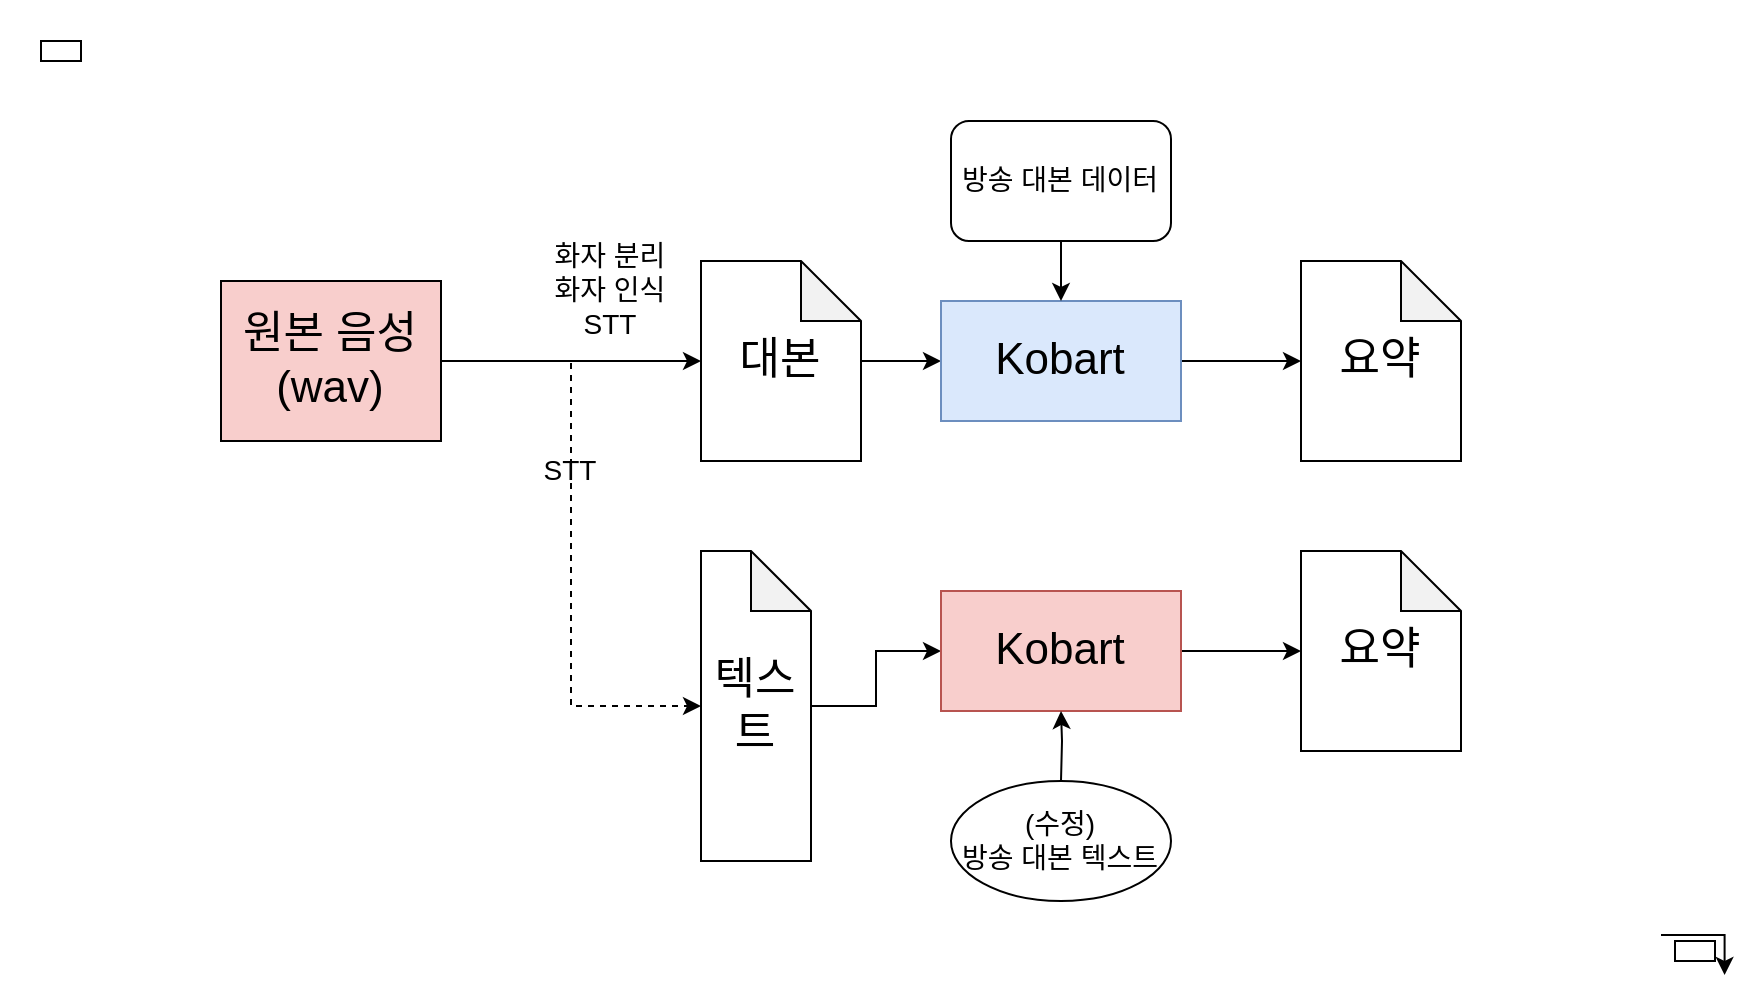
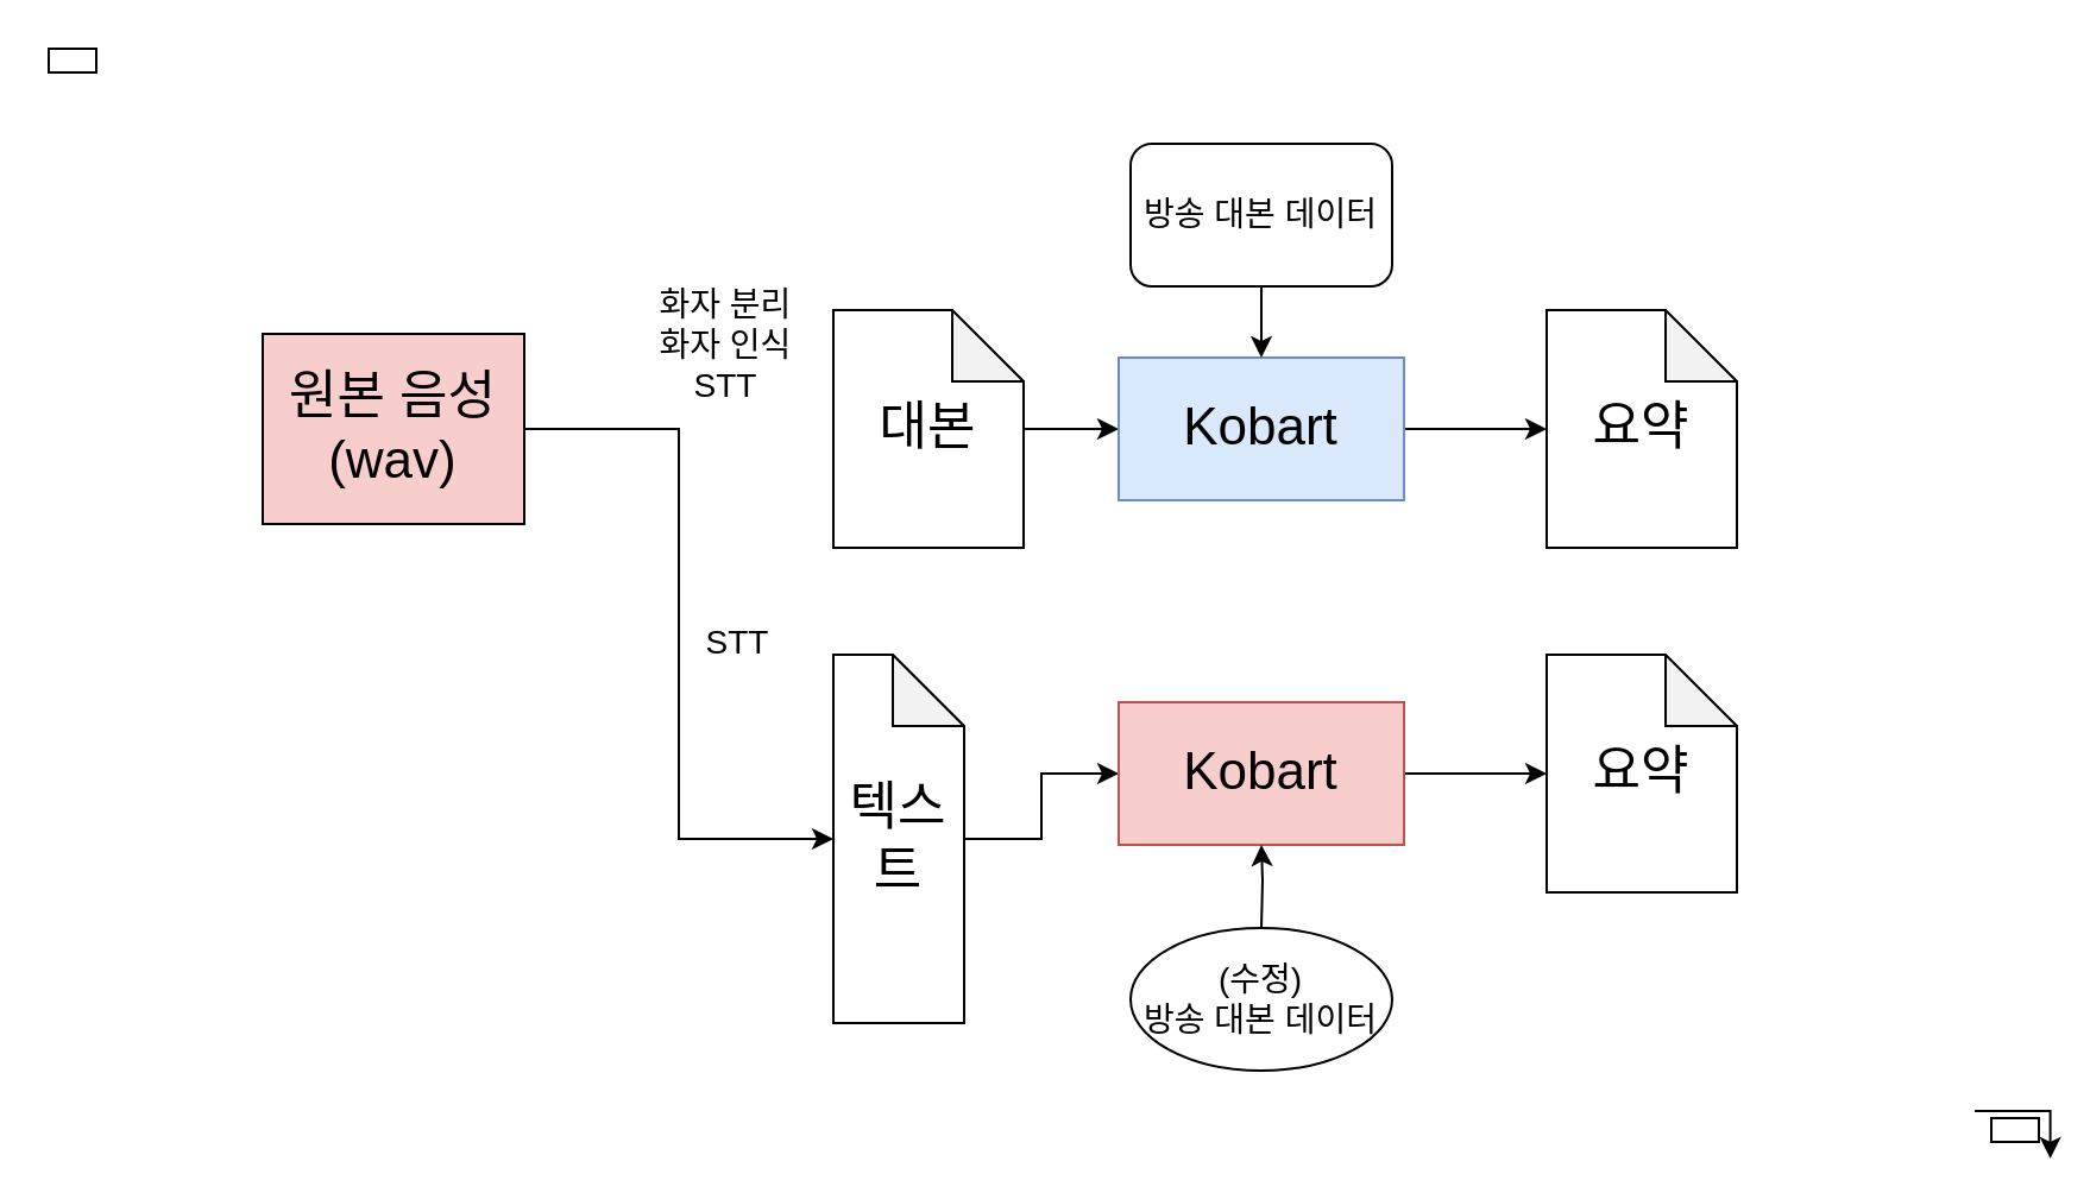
  <mxCell id="0" />
  <mxCell id="1" parent="0" />
- <mxCell id="2" style="edgeStyle=orthogonalEdgeStyle;rounded=0;orthogonalLoop=1;jettySize=auto;html=1;exitX=1;exitY=0.5;exitDx=0;exitDy=0;entryX=0;entryY=0.5;entryDx=0;entryDy=0;entryPerimeter=0;" parent="1" source="4" target="6" edge="1"><mxGeometry relative="1" as="geometry" /></mxCell>
- <mxCell id="3" style="edgeStyle=orthogonalEdgeStyle;rounded=0;orthogonalLoop=1;jettySize=auto;html=1;entryX=0;entryY=0.5;entryDx=0;entryDy=0;entryPerimeter=0;dashed=1;" edge="1" parent="1" source="4" target="13"><mxGeometry relative="1" as="geometry" /></mxCell>
+ <mxCell id="3" style="edgeStyle=orthogonalEdgeStyle;rounded=0;orthogonalLoop=1;jettySize=auto;html=1;entryX=0;entryY=0.5;entryDx=0;entryDy=0;entryPerimeter=0;" edge="1" parent="1" source="4" target="13"><mxGeometry relative="1" as="geometry" /></mxCell>
  <mxCell id="4" value="&lt;font style=&quot;font-size: 22px;&quot;&gt;원본 음성&lt;br&gt;(wav)&lt;br&gt;&lt;/font&gt;" style="rounded=0;whiteSpace=wrap;html=1;fillColor=#f8cecc;" parent="1" vertex="1"><mxGeometry x="110" y="140" width="110" height="80" as="geometry" /></mxCell>
  <mxCell id="5" value="" style="edgeStyle=orthogonalEdgeStyle;rounded=0;orthogonalLoop=1;jettySize=auto;html=1;" edge="1" parent="1" source="6" target="17"><mxGeometry relative="1" as="geometry" /></mxCell>
  <mxCell id="6" value="&lt;font style=&quot;font-size: 22px;&quot;&gt;대본&lt;/font&gt;" style="shape=note;whiteSpace=wrap;html=1;backgroundOutline=1;darkOpacity=0.05;" parent="1" vertex="1"><mxGeometry x="350" y="130" width="80" height="100" as="geometry" /></mxCell>
  <mxCell id="7" value="&lt;font style=&quot;font-size: 14px;&quot;&gt;화자 분리&lt;br&gt;화자 인식&lt;br&gt;STT&lt;/font&gt;" style="text;html=1;strokeColor=none;fillColor=none;align=center;verticalAlign=middle;whiteSpace=wrap;rounded=0;" parent="1" vertex="1"><mxGeometry x="240" y="110" width="130" height="70" as="geometry" /></mxCell>
  <mxCell id="8" value="&lt;font style=&quot;font-size: 22px;&quot;&gt;요약&lt;/font&gt;" style="shape=note;whiteSpace=wrap;html=1;backgroundOutline=1;darkOpacity=0.05;" parent="1" vertex="1"><mxGeometry x="650" y="130" width="80" height="100" as="geometry" /></mxCell>
  <mxCell id="9" value="" style="rounded=0;whiteSpace=wrap;html=1;" parent="1" vertex="1"><mxGeometry x="20" y="20" width="20" height="10" as="geometry" /></mxCell>
  <mxCell id="10" style="edgeStyle=orthogonalEdgeStyle;rounded=0;orthogonalLoop=1;jettySize=auto;html=1;exitX=0.75;exitY=1;exitDx=0;exitDy=0;" edge="1" parent="1" source="11"><mxGeometry relative="1" as="geometry"><mxPoint x="850" y="470" as="targetPoint" /></mxGeometry></mxCell>
  <mxCell id="11" value="" style="rounded=0;whiteSpace=wrap;html=1;" parent="1" vertex="1"><mxGeometry x="837" y="470" width="20" height="10" as="geometry" /></mxCell>
  <mxCell id="12" value="" style="edgeStyle=orthogonalEdgeStyle;rounded=0;orthogonalLoop=1;jettySize=auto;html=1;" edge="1" parent="1" source="13" target="19"><mxGeometry relative="1" as="geometry" /></mxCell>
  <mxCell id="13" value="&lt;font style=&quot;font-size: 22px;&quot;&gt;텍스트&lt;/font&gt;" style="shape=note;whiteSpace=wrap;html=1;backgroundOutline=1;darkOpacity=0.05;" vertex="1" parent="1"><mxGeometry x="350" y="275" width="55" height="155" as="geometry" /></mxCell>
  <mxCell id="14" value="&lt;font style=&quot;font-size: 22px;&quot;&gt;요약&lt;/font&gt;" style="shape=note;whiteSpace=wrap;html=1;backgroundOutline=1;darkOpacity=0.05;" vertex="1" parent="1"><mxGeometry x="650" y="275" width="80" height="100" as="geometry" /></mxCell>
- <mxCell id="15" value="&lt;font style=&quot;font-size: 14px;&quot;&gt;STT&lt;/font&gt;" style="text;html=1;strokeColor=none;fillColor=none;align=center;verticalAlign=middle;whiteSpace=wrap;rounded=0;" vertex="1" parent="1"><mxGeometry x="255" y="220" width="60" height="30" as="geometry" /></mxCell>
+ <mxCell id="15" value="&lt;font style=&quot;font-size: 14px;&quot;&gt;STT&lt;/font&gt;" style="text;html=1;strokeColor=none;fillColor=none;align=center;verticalAlign=middle;whiteSpace=wrap;rounded=0;" vertex="1" parent="1"><mxGeometry x="280" y="255" width="60" height="30" as="geometry" /></mxCell>
  <mxCell id="16" value="" style="edgeStyle=orthogonalEdgeStyle;rounded=0;orthogonalLoop=1;jettySize=auto;html=1;" edge="1" parent="1" source="17" target="8"><mxGeometry relative="1" as="geometry" /></mxCell>
  <mxCell id="17" value="&lt;font style=&quot;font-size: 22px;&quot;&gt;Kobart&lt;/font&gt;" style="rounded=0;whiteSpace=wrap;html=1;fillColor=#dae8fc;strokeColor=#6c8ebf;" vertex="1" parent="1"><mxGeometry x="470" y="150" width="120" height="60" as="geometry" /></mxCell>
  <mxCell id="18" value="" style="edgeStyle=orthogonalEdgeStyle;rounded=0;orthogonalLoop=1;jettySize=auto;html=1;" edge="1" parent="1" source="19" target="14"><mxGeometry relative="1" as="geometry" /></mxCell>
  <mxCell id="19" value="&lt;font style=&quot;font-size: 22px;&quot;&gt;Kobart&lt;/font&gt;" style="rounded=0;whiteSpace=wrap;html=1;fillColor=#f8cecc;strokeColor=#b85450;" vertex="1" parent="1"><mxGeometry x="470" y="295" width="120" height="60" as="geometry" /></mxCell>
  <mxCell id="20" value="" style="edgeStyle=orthogonalEdgeStyle;rounded=0;orthogonalLoop=1;jettySize=auto;html=1;" edge="1" parent="1" source="21" target="17"><mxGeometry relative="1" as="geometry" /></mxCell>
  <mxCell id="21" value="&lt;font style=&quot;font-size: 14px;&quot;&gt;방송 대본 데이터&lt;/font&gt;" style="whiteSpace=wrap;html=1;rounded=1;" vertex="1" parent="1"><mxGeometry x="475" y="60" width="110" height="60" as="geometry" /></mxCell>
  <mxCell id="22" value="" style="edgeStyle=orthogonalEdgeStyle;rounded=0;orthogonalLoop=1;jettySize=auto;html=1;" edge="1" parent="1" target="19"><mxGeometry relative="1" as="geometry"><mxPoint x="530" y="390" as="sourcePoint" /></mxGeometry></mxCell>
- <mxCell id="23" value="&lt;font style=&quot;font-size: 14px;&quot;&gt;(수정)&lt;br&gt;방송 대본 텍스트&lt;/font&gt;" style="ellipse;whiteSpace=wrap;html=1;" vertex="1" parent="1"><mxGeometry x="475" y="390" width="110" height="60" as="geometry" /></mxCell>
+ <mxCell id="23" value="&lt;font style=&quot;font-size: 14px;&quot;&gt;(수정)&lt;br&gt;방송 대본 데이터&lt;/font&gt;" style="ellipse;whiteSpace=wrap;html=1;" vertex="1" parent="1"><mxGeometry x="475" y="390" width="110" height="60" as="geometry" /></mxCell>
  <mxCell id="24" style="edgeStyle=orthogonalEdgeStyle;rounded=0;orthogonalLoop=1;jettySize=auto;html=1;entryX=1.24;entryY=1.7;entryDx=0;entryDy=0;entryPerimeter=0;" edge="1" parent="1" target="11"><mxGeometry relative="1" as="geometry"><mxPoint x="830" y="467" as="sourcePoint" /></mxGeometry></mxCell>
